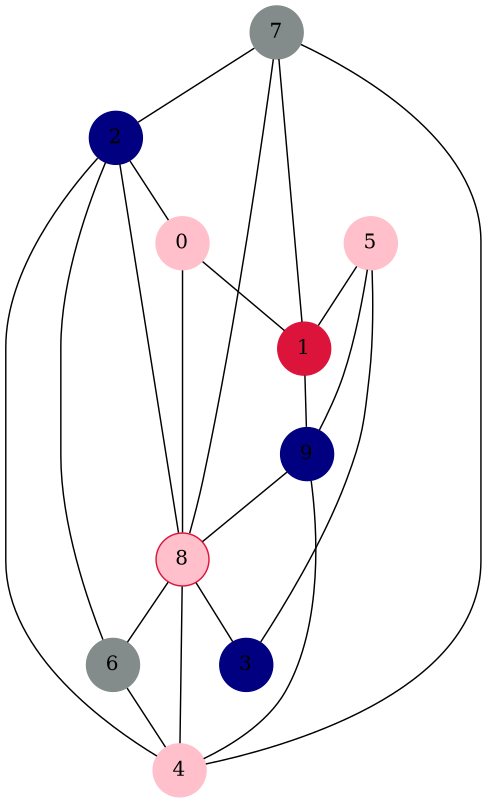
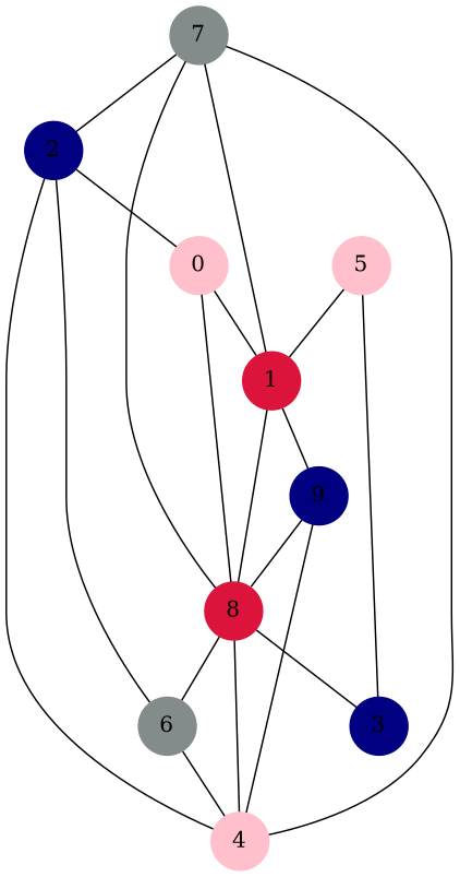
  graph {
    splines=true
    node [color=navyblue shape=circle style=filled]
    3 [height=0.4]
    2 [height=0.4]
    0 [color=pink height=0.4]
    6 [color=azure4 height=0.4]
    4 [color=pink height=0.4]
-   8 [color=crimson height=0.4 fillcolor=pink]
+   8 [color=crimson height=0.4]
    1 [color=crimson height=0.4]
    9 [height=0.4]
    7 [color=azure4 height=0.4]
    5 [color=pink height=0.4]
    2 -- 0
    2 -- 6
    2 -- 4
-   2 -- 8
+   1 -- 8
    0 -- 8
    0 -- 1
    6 -- 4
    4 -- 8
    8 -- 3
    8 -- 6
    1 -- 9
    9 -- 4
    9 -- 8
    7 -- 2
    7 -- 4
    7 -- 8
    7 -- 1
    5 -- 3
    5 -- 1
-   5 -- 9
  }
